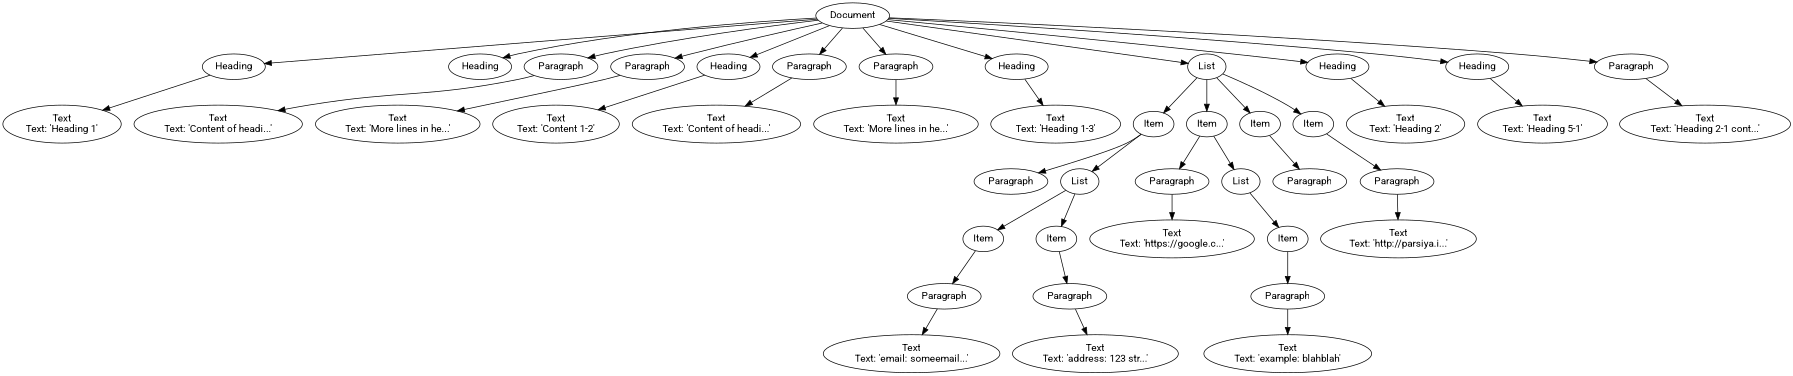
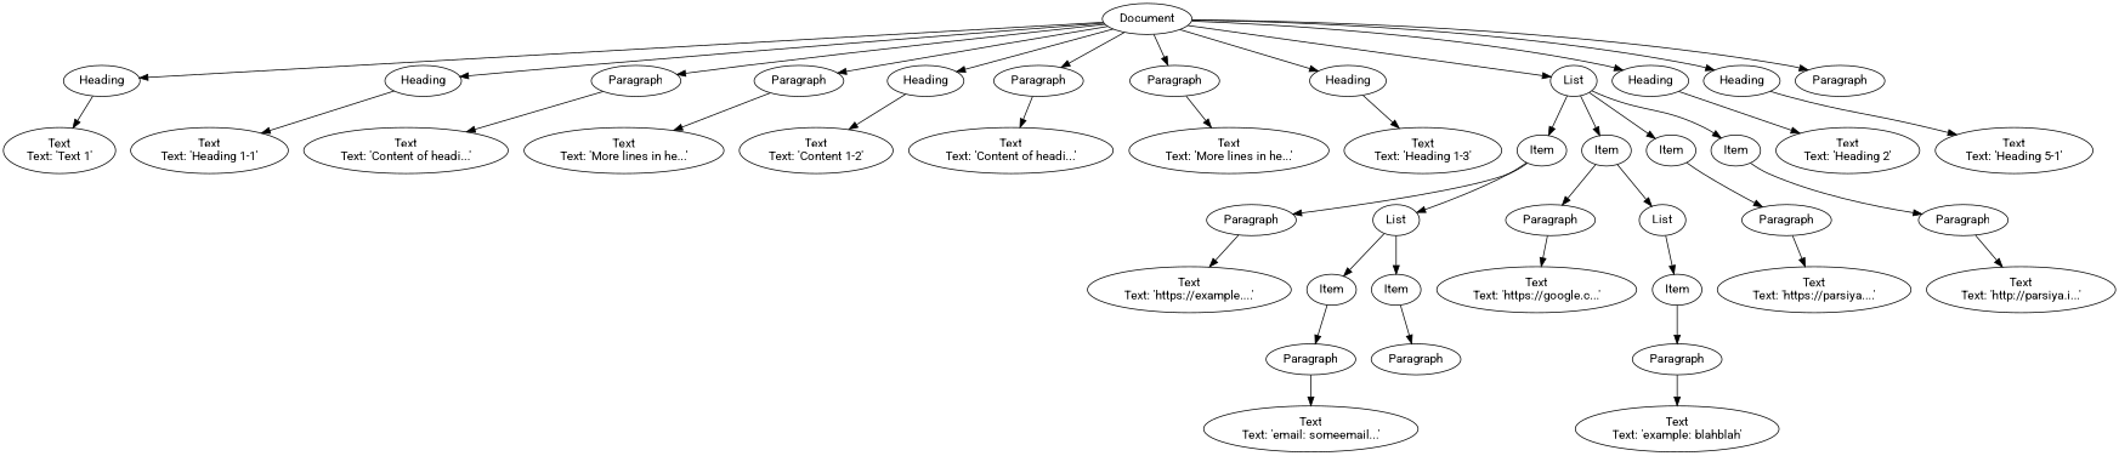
  digraph {
    fontname=Roboto
    node [fontname=Roboto]
    edge [fontname=Roboto]
    n1 [label=Document]
    n2 [label=Heading]
    n3 [label=Heading]
    n4 [label=Paragraph]
    n5 [label=Paragraph]
    n6 [label=Heading]
    n7 [label=Paragraph]
    n8 [label=Paragraph]
    n9 [label=Heading]
    n10 [label=List]
    n11 [label=Heading]
    n12 [label=Heading]
    n13 [label=Paragraph]
-   n14 [label="Text\nText: 'Heading 1'"]
+   n14 [label="Text\nText: 'Text 1'"]
+   n15 [label="Text\nText: 'Heading 1-1'"]
    n16 [label="Text\nText: 'Content of headi...'"]
    n17 [label="Text\nText: 'More lines in he...'"]
    n18 [label="Text\nText: 'Content 1-2'"]
    n19 [label="Text\nText: 'Content of headi...'"]
    n20 [label="Text\nText: 'More lines in he...'"]
    n21 [label="Text\nText: 'Heading 1-3'"]
    n22 [label=Item]
    n23 [label=Item]
    n24 [label=Item]
    n25 [label=Item]
    n26 [label="Text\nText: 'Heading 2'"]
    n27 [label="Text\nText: 'Heading 5-1'"]
-   n28 [label="Text\nText: 'Heading 2-1 cont...'"]
    n29 [label=Paragraph]
    n30 [label=List]
    n31 [label=Paragraph]
    n32 [label=List]
    n33 [label=Paragraph]
    n34 [label=Paragraph]
+   n35 [label="Text\nText: 'https://example....'"]
    n36 [label=Item]
    n37 [label=Item]
    n38 [label=Paragraph]
    n39 [label=Paragraph]
    n40 [label="Text\nText: 'email: someemail...'"]
-   n41 [label="Text\nText: 'address: 123 str...'"]
    n42 [label="Text\nText: 'https://google.c...'"]
    n43 [label=Item]
    n44 [label=Paragraph]
    n45 [label="Text\nText: 'example: blahblah'"]
+   n46 [label="Text\nText: 'https://parsiya....'"]
    n47 [label="Text\nText: 'http://parsiya.i...'"]
    n1 -> n2
    n1 -> n3
    n1 -> n4
    n1 -> n5
    n1 -> n6
    n1 -> n7
    n1 -> n8
    n1 -> n9
    n1 -> n10
    n1 -> n11
    n1 -> n12
    n1 -> n13
    n2 -> n14
+   n3 -> n15
    n4 -> n16
    n5 -> n17
    n6 -> n18
    n7 -> n19
    n8 -> n20
    n9 -> n21
    n10 -> n22
    n10 -> n23
    n10 -> n24
    n10 -> n25
    n11 -> n26
    n12 -> n27
-   n13 -> n28
    n22 -> n29
    n22 -> n30
    n23 -> n31
    n23 -> n32
    n24 -> n33
    n25 -> n34
+   n29 -> n35
    n30 -> n36
    n30 -> n37
    n31 -> n42
    n32 -> n43
+   n33 -> n46
    n34 -> n47
    n36 -> n38
    n37 -> n39
    n38 -> n40
-   n39 -> n41
    n43 -> n44
    n44 -> n45
  }
